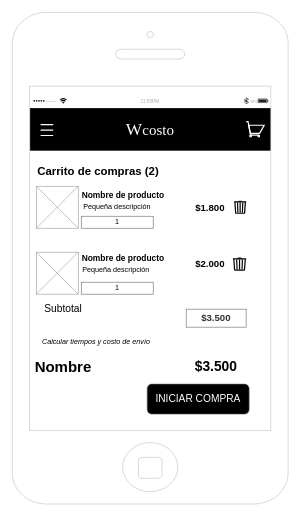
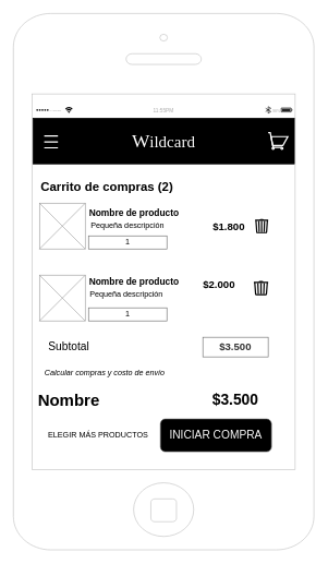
  <mxCell id="0" />
  <mxCell id="1" parent="0" />
  <mxCell id="2" value="" style="html=1;verticalLabelPosition=bottom;labelBackgroundColor=#ffffff;verticalAlign=top;shadow=0;dashed=0;strokeWidth=1;shape=mxgraph.ios7.misc.iphone;strokeColor=#c0c0c0;" parent="1" vertex="1"><mxGeometry x="20" y="20" width="460" height="820" as="geometry" /></mxCell>
- <mxCell id="3" value="&lt;font color=&quot;#ffffff&quot; face=&quot;voga&quot; data-font-src=&quot;https://fonts.googleapis.com/css?family=voga&quot; style=&quot;font-size: 29px&quot;&gt;&lt;font style=&quot;vertical-align: inherit&quot;&gt;&lt;font style=&quot;vertical-align: inherit&quot;&gt;&lt;font style=&quot;vertical-align: inherit&quot;&gt;&lt;font style=&quot;vertical-align: inherit&quot;&gt;W&lt;/font&gt;&lt;/font&gt;&lt;/font&gt;&lt;/font&gt;&lt;/font&gt;&lt;font color=&quot;#ffffff&quot; face=&quot;voga&quot; data-font-src=&quot;https://fonts.googleapis.com/css?family=voga&quot;&gt;&lt;font style=&quot;vertical-align: inherit&quot;&gt;&lt;font style=&quot;vertical-align: inherit ; font-size: 25px&quot;&gt;&lt;font style=&quot;vertical-align: inherit&quot;&gt;&lt;font style=&quot;vertical-align: inherit&quot;&gt;costo&lt;/font&gt;&lt;/font&gt;&lt;/font&gt;&lt;/font&gt;&lt;/font&gt;" style="rounded=0;whiteSpace=wrap;html=1;fillColor=#000000;" parent="1" vertex="1"><mxGeometry x="50" y="180" width="400" height="70" as="geometry" /></mxCell>
+ <mxCell id="3" value="&lt;font color=&quot;#ffffff&quot; face=&quot;voga&quot; data-font-src=&quot;https://fonts.googleapis.com/css?family=voga&quot; style=&quot;font-size: 29px&quot;&gt;&lt;font style=&quot;vertical-align: inherit&quot;&gt;&lt;font style=&quot;vertical-align: inherit&quot;&gt;&lt;font style=&quot;vertical-align: inherit&quot;&gt;&lt;font style=&quot;vertical-align: inherit&quot;&gt;W&lt;/font&gt;&lt;/font&gt;&lt;/font&gt;&lt;/font&gt;&lt;/font&gt;&lt;font color=&quot;#ffffff&quot; face=&quot;voga&quot; data-font-src=&quot;https://fonts.googleapis.com/css?family=voga&quot;&gt;&lt;font style=&quot;vertical-align: inherit&quot;&gt;&lt;font style=&quot;vertical-align: inherit ; font-size: 25px&quot;&gt;&lt;font style=&quot;vertical-align: inherit&quot;&gt;&lt;font style=&quot;vertical-align: inherit&quot;&gt;ildcard&lt;/font&gt;&lt;/font&gt;&lt;/font&gt;&lt;/font&gt;&lt;/font&gt;" style="rounded=0;whiteSpace=wrap;html=1;fillColor=#000000;" parent="1" vertex="1"><mxGeometry x="50" y="180" width="400" height="70" as="geometry" /></mxCell>
  <mxCell id="4" value="" style="html=1;strokeWidth=1;shadow=0;dashed=0;shape=mxgraph.ios7ui.appBar;fillColor=#ffffff;gradientColor=none;" parent="1" vertex="1"><mxGeometry x="50" y="160" width="400" height="15" as="geometry" /></mxCell>
  <mxCell id="5" value="CARRIER" style="shape=rect;align=left;fontSize=8;spacingLeft=24;fontSize=4;fontColor=#aaaaaa;strokeColor=none;fillColor=none;spacingTop=4;" parent="4" vertex="1"><mxGeometry y="0.5" width="50" height="13" relative="1" as="geometry"><mxPoint y="-6.5" as="offset" /></mxGeometry></mxCell>
  <mxCell id="6" value="11:55PM" style="shape=rect;fontSize=8;fontColor=#aaaaaa;strokeColor=none;fillColor=none;spacingTop=4;" parent="4" vertex="1"><mxGeometry x="0.5" y="0.5" width="50" height="13" relative="1" as="geometry"><mxPoint x="-25" y="-6.5" as="offset" /></mxGeometry></mxCell>
  <mxCell id="7" value="98%" style="shape=rect;align=right;fontSize=8;spacingRight=19;fontSize=6;fontColor=#aaaaaa;strokeColor=none;fillColor=none;spacingTop=4;" parent="4" vertex="1"><mxGeometry x="1" y="0.5" width="45" height="13" relative="1" as="geometry"><mxPoint x="-45" y="-6.5" as="offset" /></mxGeometry></mxCell>
  <mxCell id="8" value="" style="html=1;verticalLabelPosition=bottom;align=center;labelBackgroundColor=#ffffff;verticalAlign=top;strokeWidth=2;shadow=0;dashed=0;shape=mxgraph.ios7.icons.shopping_cart;fillColor=none;strokeColor=#FFFFFF;" parent="1" vertex="1"><mxGeometry x="410" y="202.25" width="30" height="25.5" as="geometry" /></mxCell>
  <mxCell id="9" value="" style="html=1;verticalLabelPosition=bottom;align=center;labelBackgroundColor=#ffffff;verticalAlign=top;strokeWidth=2;shadow=0;dashed=0;shape=mxgraph.ios7.icons.most_viewed;pointerEvents=1;fillColor=none;strokeColor=#FFFFFF;" parent="1" vertex="1"><mxGeometry x="60" y="204.95" width="28.2" height="22.8" as="geometry" /></mxCell>
  <mxCell id="10" value="&lt;b&gt;&lt;font style=&quot;font-size: 19px&quot;&gt;Carrito de compras (2)&lt;/font&gt;&lt;/b&gt;" style="text;html=1;strokeColor=none;fillColor=none;align=left;verticalAlign=middle;whiteSpace=wrap;rounded=0;" parent="1" vertex="1"><mxGeometry x="60" y="260" width="290" height="50" as="geometry" /></mxCell>
  <mxCell id="11" value="" style="verticalLabelPosition=bottom;shadow=0;dashed=0;align=center;html=1;verticalAlign=top;strokeWidth=1;shape=mxgraph.mockup.graphics.simpleIcon;strokeColor=#999999;fillColor=none;" parent="1" vertex="1"><mxGeometry x="60" y="310" width="70" height="70" as="geometry" /></mxCell>
  <mxCell id="12" value="" style="verticalLabelPosition=bottom;shadow=0;dashed=0;align=center;html=1;verticalAlign=top;strokeWidth=1;shape=mxgraph.mockup.graphics.simpleIcon;strokeColor=#999999;fillColor=none;" parent="1" vertex="1"><mxGeometry x="60" y="420" width="70" height="70" as="geometry" /></mxCell>
  <mxCell id="13" value="&lt;font style=&quot;font-size: 14px&quot;&gt;&lt;b&gt;Nombre de producto&lt;/b&gt;&lt;/font&gt;" style="text;html=1;strokeColor=none;fillColor=none;align=center;verticalAlign=middle;whiteSpace=wrap;rounded=0;" parent="1" vertex="1"><mxGeometry x="135" y="310" width="140" height="30" as="geometry" /></mxCell>
  <mxCell id="14" value="&lt;b style=&quot;font-size: 14px&quot;&gt;Nombre de producto&lt;/b&gt;" style="text;html=1;strokeColor=none;fillColor=none;align=center;verticalAlign=middle;whiteSpace=wrap;rounded=0;" parent="1" vertex="1"><mxGeometry x="130" y="420" width="150" height="20" as="geometry" /></mxCell>
  <mxCell id="15" value="&lt;b&gt;&lt;font style=&quot;font-size: 16px&quot;&gt;$1.800&lt;/font&gt;&lt;/b&gt;" style="text;html=1;strokeColor=none;fillColor=none;align=center;verticalAlign=middle;whiteSpace=wrap;rounded=0;" parent="1" vertex="1"><mxGeometry x="310" y="335" width="80" height="20" as="geometry" /></mxCell>
  <mxCell id="16" value="" style="html=1;verticalLabelPosition=bottom;align=center;labelBackgroundColor=#ffffff;verticalAlign=top;strokeWidth=2;shadow=0;dashed=0;shape=mxgraph.ios7.icons.trashcan;fillColor=#FFFFFF;" parent="1" vertex="1"><mxGeometry x="390" y="335" width="20" height="20" as="geometry" /></mxCell>
  <mxCell id="17" value="" style="html=1;verticalLabelPosition=bottom;align=center;labelBackgroundColor=#ffffff;verticalAlign=top;strokeWidth=2;shadow=0;dashed=0;shape=mxgraph.ios7.icons.trashcan;fillColor=#FFFFFF;" parent="1" vertex="1"><mxGeometry x="388" y="430" width="22" height="20" as="geometry" /></mxCell>
- <mxCell id="18" value="&lt;b&gt;&lt;font style=&quot;font-size: 16px&quot;&gt;$2.000&lt;/font&gt;&lt;/b&gt;" style="text;html=1;strokeColor=none;fillColor=none;align=center;verticalAlign=middle;whiteSpace=wrap;rounded=0;" parent="1" vertex="1"><mxGeometry x="320" y="430" width="60" height="20" as="geometry" /></mxCell>
- <mxCell id="19" value="&lt;i&gt;Calcular tiempos y costo de envío&lt;/i&gt;" style="text;html=1;strokeColor=none;fillColor=none;align=center;verticalAlign=middle;whiteSpace=wrap;rounded=0;" parent="1" vertex="1"><mxGeometry x="60" y="560" width="200" height="20" as="geometry" /></mxCell>
+ <mxCell id="18" value="&lt;b&gt;&lt;font style=&quot;font-size: 16px&quot;&gt;$2.000&lt;/font&gt;&lt;/b&gt;" style="text;html=1;strokeColor=none;fillColor=none;align=center;verticalAlign=middle;whiteSpace=wrap;rounded=0;" parent="1" vertex="1"><mxGeometry x="305" y="425" width="60" height="20" as="geometry" /></mxCell>
+ <mxCell id="19" value="&lt;i&gt;Calcular compras y costo de envío&lt;/i&gt;" style="text;html=1;strokeColor=none;fillColor=none;align=center;verticalAlign=middle;whiteSpace=wrap;rounded=0;" parent="1" vertex="1"><mxGeometry x="60" y="560" width="200" height="20" as="geometry" /></mxCell>
  <mxCell id="20" value="&lt;span style=&quot;text-align: left&quot;&gt;Pequeña descripción&lt;/span&gt;" style="text;html=1;strokeColor=none;fillColor=none;align=center;verticalAlign=middle;whiteSpace=wrap;rounded=0;" parent="1" vertex="1"><mxGeometry x="135" y="335" width="120" height="20" as="geometry" /></mxCell>
  <mxCell id="21" value="&lt;span style=&quot;&quot;&gt;Pequeña descripción&lt;/span&gt;" style="text;html=1;strokeColor=none;fillColor=none;align=left;verticalAlign=middle;whiteSpace=wrap;rounded=0;" parent="1" vertex="1"><mxGeometry x="135" y="440" width="140" height="20" as="geometry" /></mxCell>
  <mxCell id="22" value="1" style="rounded=0;whiteSpace=wrap;html=1;fillColor=#FFFFFF;align=center;strokeColor=#666666;" parent="1" vertex="1"><mxGeometry x="135" y="360" width="120" height="20" as="geometry" /></mxCell>
  <mxCell id="23" value="1" style="rounded=0;whiteSpace=wrap;html=1;strokeColor=#666666;fillColor=#FFFFFF;align=center;" parent="1" vertex="1"><mxGeometry x="135" y="470" width="120" height="20" as="geometry" /></mxCell>
  <mxCell id="24" value="&lt;b&gt;&lt;font style=&quot;font-size: 16px&quot; color=&quot;#333333&quot;&gt;$3.500&lt;/font&gt;&lt;/b&gt;" style="rounded=0;whiteSpace=wrap;html=1;strokeColor=#666666;fillColor=#FFFFFF;align=center;" parent="1" vertex="1"><mxGeometry x="310" y="515" width="100" height="30" as="geometry" /></mxCell>
  <mxCell id="25" value="&lt;b&gt;&lt;font style=&quot;font-size: 25px&quot;&gt;Nombre&lt;/font&gt;&lt;/b&gt;" style="text;html=1;strokeColor=none;fillColor=none;align=center;verticalAlign=middle;whiteSpace=wrap;rounded=0;" parent="1" vertex="1"><mxGeometry x="50" y="590" width="110" height="40" as="geometry" /></mxCell>
  <mxCell id="26" value="&lt;b&gt;&lt;font style=&quot;font-size: 23px&quot;&gt;$3.500&lt;/font&gt;&lt;/b&gt;" style="text;html=1;strokeColor=none;fillColor=none;align=center;verticalAlign=middle;whiteSpace=wrap;rounded=0;" parent="1" vertex="1"><mxGeometry x="305" y="590" width="110" height="40" as="geometry" /></mxCell>
- <mxCell id="27" value="&lt;font style=&quot;font-size: 17px&quot;&gt;Subtotal&lt;/font&gt;" style="text;html=1;strokeColor=none;fillColor=none;align=center;verticalAlign=middle;whiteSpace=wrap;rounded=0;" parent="1" vertex="1"><mxGeometry x="40" y="500" width="130" height="30" as="geometry" /></mxCell>
+ <mxCell id="27" value="&lt;font style=&quot;font-size: 17px&quot;&gt;Subtotal&lt;/font&gt;" style="text;html=1;strokeColor=none;fillColor=none;align=center;verticalAlign=middle;whiteSpace=wrap;rounded=0;" parent="1" vertex="1"><mxGeometry x="40" y="515" width="130" height="30" as="geometry" /></mxCell>
  <mxCell id="28" value="&lt;font style=&quot;font-size: 17px&quot;&gt;INICIAR COMPRA&lt;/font&gt;" style="whiteSpace=wrap;html=1;strokeColor=#666666;align=center;fillColor=#000000;fontColor=#FFFFFF;rounded=1;" parent="1" vertex="1"><mxGeometry x="245" y="640" width="170" height="50" as="geometry" /></mxCell>
+ <mxCell id="29" value="&lt;font color=&quot;#000000&quot;&gt;ELEGIR MÁS PRODUCTOS&lt;/font&gt;" style="text;html=1;strokeColor=none;fillColor=none;align=center;verticalAlign=middle;whiteSpace=wrap;rounded=0;fontColor=#FFFFFF;" parent="1" vertex="1"><mxGeometry x="70" y="655" width="160" height="20" as="geometry" /></mxCell>
